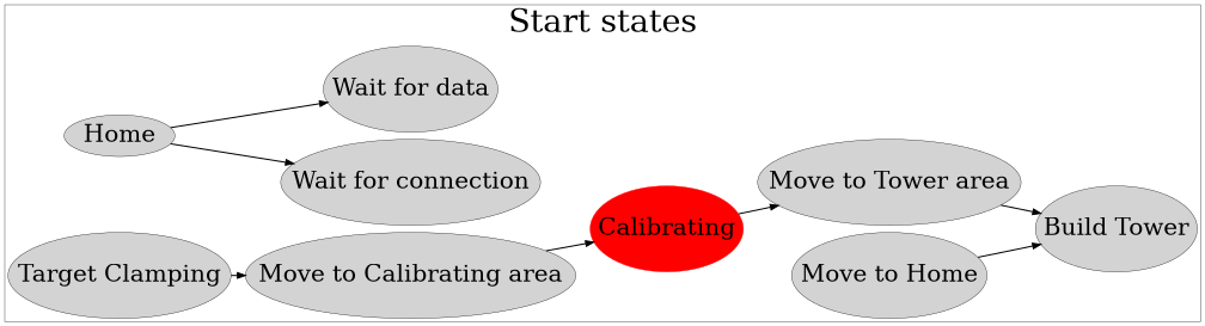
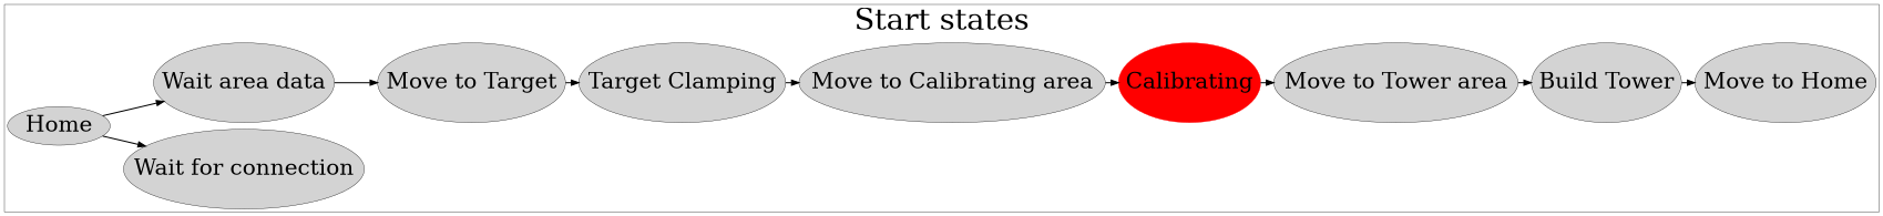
  digraph {
    rankdir=LR
    node [fontsize=60 style=filled]
    edge [arrowsize=2 penwidth=3]
    n1 [height=1.3 label=Home width=1.5]
    n2 [height=3 label="Wait for connection" width=1.5]
-   n3 [height=3 label="Wait for data" width=1.5]
+   n3 [height=3 label="Wait area data" width=1.5]
+   n4 [height=3 label="Move to Target" width=1.5]
    n5 [height=3 label="Target Clamping" width=1.5]
    n6 [height=3 label="Move to Calibrating area" width=1.5]
    n7 [color=red height=3 label=Calibrating width=1.5]
    n8 [height=3 label="Move to Tower area" width=1.5]
    n9 [height=3 label="Build Tower" width=1.5]
    n10 [height=3 label="Move to Home" width=1.5]
    subgraph cluster_1 {
      fontsize=80
      height=20
      label="Start states"
      rank=same
      scale=2.0
      width=20
      n1
      n2
      n3
+     n4
      n5
      n6
      n7
      n8
      n9
      n10
    }
    n1 -> n2
    n1 -> n3
+   n3 -> n4
+   n4 -> n5
    n5 -> n6
    n6 -> n7
    n7 -> n8
    n8 -> n9
-   n10 -> n9
+   n9 -> n10
  }
